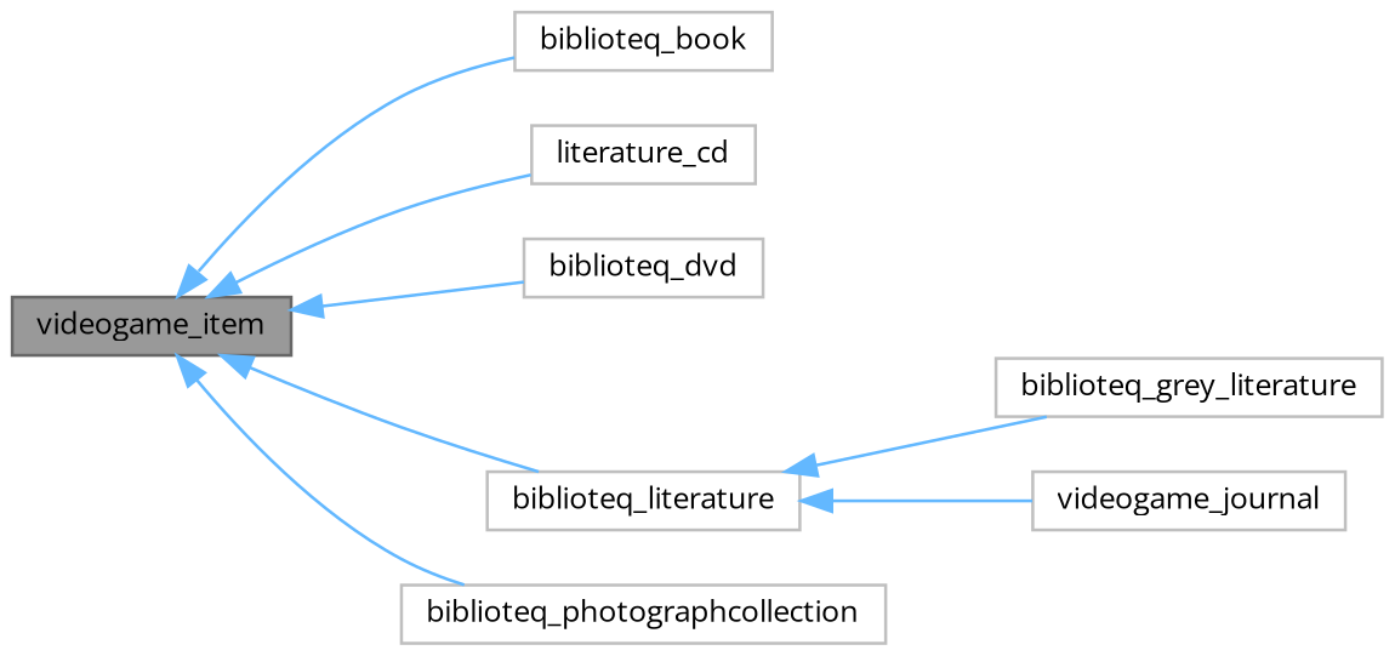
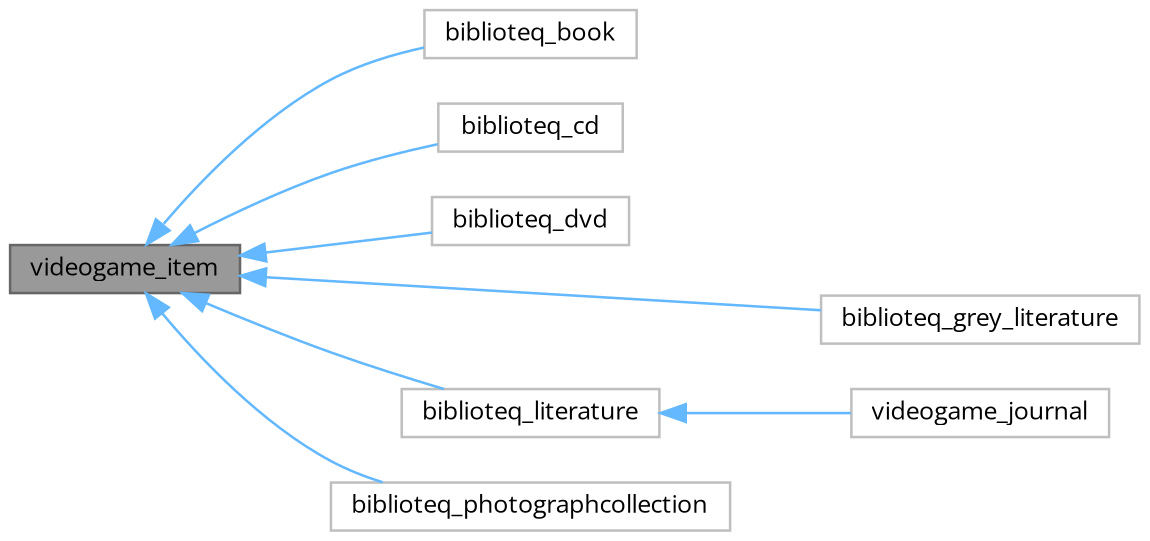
  digraph {
    fontname="Open Sans"
    rankdir=LR
    node [color=grey75 fillcolor=white fontname="Open Sans" fontsize=10 shape=box style=filled]
    edge [color=steelblue1 dir=back fontname="Open Sans" fontsize=10 labelfontname=Helvetica labelfontsize=10 style=solid]
    n1 [color=gray40 fillcolor=grey60 fontcolor=black height=0.2 label=videogame_item width=0.4]
    n2 [height=0.2 label=biblioteq_book width=0.4]
-   n3 [height=0.2 label=literature_cd width=0.4]
+   n3 [height=0.2 label=biblioteq_cd width=0.4]
    n4 [height=0.2 label=biblioteq_dvd width=0.4]
    n5 [height=0.2 label=biblioteq_grey_literature width=0.4]
    n6 [height=0.2 label=biblioteq_literature width=0.4]
    n7 [height=0.2 label=biblioteq_photographcollection width=0.4]
    n8 [height=0.2 label=videogame_journal width=0.4]
    n1 -> n2
    n1 -> n3
    n1 -> n4
-   n6 -> n5
+   n1 -> n5
    n1 -> n6
    n1 -> n7
    n6 -> n8
  }
